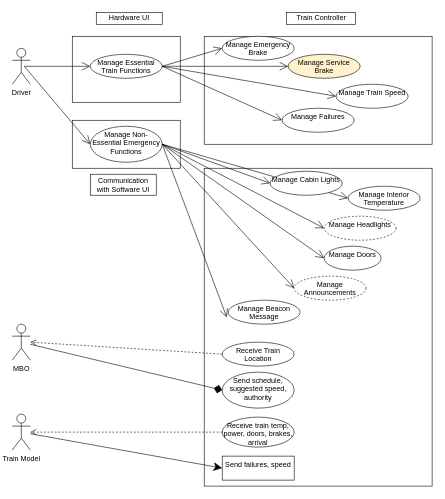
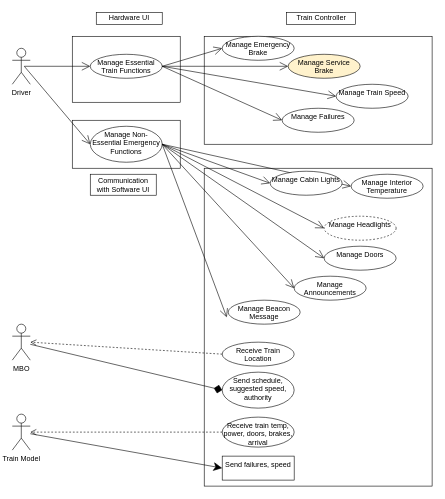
  <mxCell id="0" />
  <mxCell id="1" parent="0" />
  <mxCell id="2" value="" style="rounded=0;whiteSpace=wrap;html=1;" vertex="1" parent="1"><mxGeometry x="120" y="200" width="180" height="80" as="geometry" /></mxCell>
  <mxCell id="3" value="" style="rounded=0;whiteSpace=wrap;html=1;" vertex="1" parent="1"><mxGeometry x="120" y="60" width="180" height="110" as="geometry" /></mxCell>
  <mxCell id="4" value="" style="rounded=0;whiteSpace=wrap;html=1;" vertex="1" parent="1"><mxGeometry x="340" y="280" width="380" height="530" as="geometry" /></mxCell>
  <mxCell id="5" value="" style="rounded=0;whiteSpace=wrap;html=1;" vertex="1" parent="1"><mxGeometry x="340" y="60" width="380" height="180" as="geometry" /></mxCell>
  <mxCell id="6" value="Driver" style="shape=umlActor;verticalLabelPosition=bottom;verticalAlign=top;html=1;outlineConnect=0;" vertex="1" parent="1"><mxGeometry x="20" y="80" width="30" height="60" as="geometry" /></mxCell>
  <mxCell id="7" value="Manage Essential Train Functions" style="ellipse;whiteSpace=wrap;html=1;verticalAlign=top;" vertex="1" parent="1"><mxGeometry x="150" y="90" width="120" height="40" as="geometry" /></mxCell>
  <mxCell id="8" value="Manage Service Brake" style="ellipse;whiteSpace=wrap;html=1;verticalAlign=top;fillColor=#fff2cc;" vertex="1" parent="1"><mxGeometry x="480" y="90" width="120" height="40" as="geometry" /></mxCell>
- <mxCell id="9" value="Manage Interior Temperature" style="ellipse;whiteSpace=wrap;html=1;verticalAlign=top;" vertex="1" parent="1"><mxGeometry x="580" y="310" width="120" height="40" as="geometry" /></mxCell>
+ <mxCell id="9" value="Manage Interior Temperature" style="ellipse;whiteSpace=wrap;html=1;verticalAlign=top;" vertex="1" parent="1"><mxGeometry x="585" y="290" width="120" height="40" as="geometry" /></mxCell>
  <mxCell id="10" value="Manage Headlights" style="ellipse;whiteSpace=wrap;html=1;verticalAlign=top;dashed=1;" vertex="1" parent="1"><mxGeometry x="540" y="360" width="120" height="40" as="geometry" /></mxCell>
  <mxCell id="11" value="Manage Train Speed&lt;br&gt;" style="ellipse;whiteSpace=wrap;html=1;verticalAlign=top;" vertex="1" parent="1"><mxGeometry x="560" y="140" width="120" height="40" as="geometry" /></mxCell>
- <mxCell id="12" value="Manage Doors" style="ellipse;whiteSpace=wrap;html=1;verticalAlign=top;" vertex="1" parent="1"><mxGeometry x="540" y="410" width="95" height="40" as="geometry" /></mxCell>
+ <mxCell id="12" value="Manage Doors" style="ellipse;whiteSpace=wrap;html=1;verticalAlign=top;" vertex="1" parent="1"><mxGeometry x="540" y="410" width="120" height="40" as="geometry" /></mxCell>
  <mxCell id="13" value="Manage Failures" style="ellipse;whiteSpace=wrap;html=1;verticalAlign=top;" vertex="1" parent="1"><mxGeometry x="470" y="180" width="120" height="40" as="geometry" /></mxCell>
- <mxCell id="14" value="Manage Announcements" style="ellipse;whiteSpace=wrap;html=1;verticalAlign=top;dashed=1;" vertex="1" parent="1"><mxGeometry x="490" y="460" width="120" height="40" as="geometry" /></mxCell>
+ <mxCell id="14" value="Manage Announcements" style="ellipse;whiteSpace=wrap;html=1;verticalAlign=top;" vertex="1" parent="1"><mxGeometry x="490" y="460" width="120" height="40" as="geometry" /></mxCell>
  <mxCell id="15" value="Manage Beacon Message" style="ellipse;whiteSpace=wrap;html=1;verticalAlign=top;" vertex="1" parent="1"><mxGeometry x="380" y="500" width="120" height="40" as="geometry" /></mxCell>
  <mxCell id="16" value="Hardware UI" style="rounded=0;whiteSpace=wrap;html=1;" vertex="1" parent="1"><mxGeometry x="160" y="20" width="110" height="20" as="geometry" /></mxCell>
  <mxCell id="17" value="Manage Emergency Brake" style="ellipse;whiteSpace=wrap;html=1;verticalAlign=top;" vertex="1" parent="1"><mxGeometry x="370" y="60" width="120" height="40" as="geometry" /></mxCell>
  <mxCell id="18" value="Manage Non-Essential Emergency Functions" style="ellipse;whiteSpace=wrap;html=1;verticalAlign=top;" vertex="1" parent="1"><mxGeometry x="150" y="210" width="120" height="60" as="geometry" /></mxCell>
  <mxCell id="19" value="" style="endArrow=open;endFill=1;endSize=12;html=1;rounded=0;entryX=0;entryY=0.5;entryDx=0;entryDy=0;" edge="1" parent="1" target="18"><mxGeometry width="160" relative="1" as="geometry"><mxPoint x="40" y="110" as="sourcePoint" /><mxPoint x="200" y="110" as="targetPoint" /></mxGeometry></mxCell>
  <mxCell id="20" value="" style="endArrow=open;endFill=1;endSize=12;html=1;rounded=0;entryX=0;entryY=0.5;entryDx=0;entryDy=0;" edge="1" parent="1" target="7"><mxGeometry width="160" relative="1" as="geometry"><mxPoint x="40" y="110" as="sourcePoint" /><mxPoint x="200" y="110" as="targetPoint" /></mxGeometry></mxCell>
  <mxCell id="21" value="" style="endArrow=open;endFill=1;endSize=12;html=1;rounded=0;entryX=0;entryY=0.5;entryDx=0;entryDy=0;" edge="1" parent="1" target="17"><mxGeometry width="160" relative="1" as="geometry"><mxPoint x="270" y="110" as="sourcePoint" /><mxPoint x="430" y="110" as="targetPoint" /></mxGeometry></mxCell>
  <mxCell id="22" value="" style="endArrow=open;endFill=1;endSize=12;html=1;rounded=0;entryX=0;entryY=0.5;entryDx=0;entryDy=0;exitX=1;exitY=0.5;exitDx=0;exitDy=0;" edge="1" parent="1" source="7" target="13"><mxGeometry width="160" relative="1" as="geometry"><mxPoint x="280" y="120" as="sourcePoint" /><mxPoint x="370" y="120" as="targetPoint" /></mxGeometry></mxCell>
  <mxCell id="23" value="" style="endArrow=open;endFill=1;endSize=12;html=1;rounded=0;entryX=0;entryY=0.5;entryDx=0;entryDy=0;" edge="1" parent="1" target="8"><mxGeometry width="160" relative="1" as="geometry"><mxPoint x="270" y="110" as="sourcePoint" /><mxPoint x="480" y="210" as="targetPoint" /></mxGeometry></mxCell>
  <mxCell id="24" value="" style="endArrow=open;endFill=1;endSize=12;html=1;rounded=0;entryX=0;entryY=0.5;entryDx=0;entryDy=0;" edge="1" parent="1" target="11"><mxGeometry width="160" relative="1" as="geometry"><mxPoint x="270" y="110" as="sourcePoint" /><mxPoint x="490" y="220" as="targetPoint" /></mxGeometry></mxCell>
  <mxCell id="25" value="Train Controller" style="html=1;" vertex="1" parent="1"><mxGeometry x="477.5" y="20" width="115" height="20" as="geometry" /></mxCell>
  <mxCell id="26" value="" style="endArrow=open;endFill=1;endSize=12;html=1;rounded=0;entryX=0;entryY=0.5;entryDx=0;entryDy=0;" edge="1" parent="1" target="28"><mxGeometry width="160" relative="1" as="geometry"><mxPoint x="270" y="240" as="sourcePoint" /><mxPoint x="370" y="210" as="targetPoint" /></mxGeometry></mxCell>
  <mxCell id="27" value="" style="endArrow=open;endFill=1;endSize=12;html=1;rounded=0;entryX=0;entryY=0.5;entryDx=0;entryDy=0;" edge="1" parent="1" target="9"><mxGeometry width="160" relative="1" as="geometry"><mxPoint x="270" y="240" as="sourcePoint" /><mxPoint x="370" y="210" as="targetPoint" /></mxGeometry></mxCell>
  <mxCell id="28" value="Manage Cabin Lights" style="ellipse;whiteSpace=wrap;html=1;verticalAlign=top;" vertex="1" parent="1"><mxGeometry x="450" y="285" width="120" height="40" as="geometry" /></mxCell>
  <mxCell id="29" style="edgeStyle=orthogonalEdgeStyle;rounded=0;orthogonalLoop=1;jettySize=auto;html=1;exitX=0.5;exitY=1;exitDx=0;exitDy=0;" edge="1" parent="1" source="14" target="14"><mxGeometry relative="1" as="geometry" /></mxCell>
  <mxCell id="30" value="" style="endArrow=open;endFill=1;endSize=12;html=1;rounded=0;entryX=0;entryY=0.5;entryDx=0;entryDy=0;" edge="1" parent="1" target="10"><mxGeometry width="160" relative="1" as="geometry"><mxPoint x="270" y="240" as="sourcePoint" /><mxPoint x="370" y="210" as="targetPoint" /></mxGeometry></mxCell>
  <mxCell id="31" value="" style="endArrow=open;endFill=1;endSize=12;html=1;rounded=0;entryX=0;entryY=0.5;entryDx=0;entryDy=0;" edge="1" parent="1" target="12"><mxGeometry width="160" relative="1" as="geometry"><mxPoint x="270" y="240" as="sourcePoint" /><mxPoint x="370" y="210" as="targetPoint" /></mxGeometry></mxCell>
  <mxCell id="32" value="" style="endArrow=open;endFill=1;endSize=12;html=1;rounded=0;entryX=0;entryY=0.5;entryDx=0;entryDy=0;" edge="1" parent="1" target="14"><mxGeometry width="160" relative="1" as="geometry"><mxPoint x="270" y="240" as="sourcePoint" /><mxPoint x="370" y="210" as="targetPoint" /></mxGeometry></mxCell>
  <mxCell id="33" value="" style="endArrow=open;endFill=1;endSize=12;html=1;rounded=0;entryX=-0.02;entryY=0.715;entryDx=0;entryDy=0;entryPerimeter=0;" edge="1" parent="1" target="15"><mxGeometry width="160" relative="1" as="geometry"><mxPoint x="270" y="240" as="sourcePoint" /><mxPoint x="370" y="210" as="targetPoint" /></mxGeometry></mxCell>
  <mxCell id="34" value="MBO&lt;br&gt;" style="shape=umlActor;verticalLabelPosition=bottom;verticalAlign=top;html=1;outlineConnect=0;" vertex="1" parent="1"><mxGeometry x="20" y="540" width="30" height="60" as="geometry" /></mxCell>
  <mxCell id="35" value="Communication with Software UI" style="rounded=0;whiteSpace=wrap;html=1;" vertex="1" parent="1"><mxGeometry x="150" y="290" width="110" height="35" as="geometry" /></mxCell>
  <mxCell id="36" value="Train Model&lt;br&gt;" style="shape=umlActor;verticalLabelPosition=bottom;verticalAlign=top;html=1;outlineConnect=0;" vertex="1" parent="1"><mxGeometry x="20" y="690" width="30" height="60" as="geometry" /></mxCell>
  <mxCell id="37" value="Receive Train Location" style="ellipse;whiteSpace=wrap;html=1;verticalAlign=top;" vertex="1" parent="1"><mxGeometry x="370" y="570" width="120" height="40" as="geometry" /></mxCell>
  <mxCell id="38" value="Send schedule, suggested speed, authority" style="ellipse;whiteSpace=wrap;html=1;verticalAlign=top;" vertex="1" parent="1"><mxGeometry x="370" y="620" width="120" height="60" as="geometry" /></mxCell>
  <mxCell id="39" value="Receive train temp, power, doors, brakes, arrival" style="ellipse;whiteSpace=wrap;html=1;verticalAlign=top;" vertex="1" parent="1"><mxGeometry x="370" y="695" width="120" height="50" as="geometry" /></mxCell>
  <mxCell id="40" value="Send failures, speed" style="whiteSpace=wrap;html=1;verticalAlign=top;rounded=0;" vertex="1" parent="1"><mxGeometry x="370" y="760" width="120" height="40" as="geometry" /></mxCell>
  <mxCell id="41" value="" style="endArrow=diamond;endFill=1;endSize=12;html=1;rounded=0;entryX=0;entryY=0.5;entryDx=0;entryDy=0;" edge="1" parent="1" source="34" target="38"><mxGeometry width="160" relative="1" as="geometry"><mxPoint x="200" y="406.4" as="sourcePoint" /><mxPoint x="307.6" y="695" as="targetPoint" /></mxGeometry></mxCell>
  <mxCell id="42" value="" style="endArrow=classic;endFill=1;endSize=12;html=1;rounded=0;entryX=0;entryY=0.5;entryDx=0;entryDy=0;" edge="1" parent="1" source="36" target="40"><mxGeometry width="160" relative="1" as="geometry"><mxPoint x="192.4" y="590" as="sourcePoint" /><mxPoint x="300" y="878.6" as="targetPoint" /></mxGeometry></mxCell>
  <mxCell id="43" value="" style="html=1;verticalAlign=bottom;endArrow=open;dashed=1;endSize=8;rounded=0;exitX=0;exitY=0.5;exitDx=0;exitDy=0;" edge="1" parent="1" source="37"><mxGeometry x="0.054" y="-140" relative="1" as="geometry"><mxPoint x="300" y="550" as="sourcePoint" /><mxPoint x="50" y="570" as="targetPoint" /><mxPoint as="offset" /></mxGeometry></mxCell>
  <mxCell id="44" value="" style="html=1;verticalAlign=bottom;endArrow=open;dashed=1;endSize=8;rounded=0;exitX=0;exitY=0.5;exitDx=0;exitDy=0;" edge="1" parent="1"><mxGeometry x="0.054" y="-140" relative="1" as="geometry"><mxPoint x="370" y="720" as="sourcePoint" /><mxPoint x="50" y="720" as="targetPoint" /><mxPoint as="offset" /></mxGeometry></mxCell>
